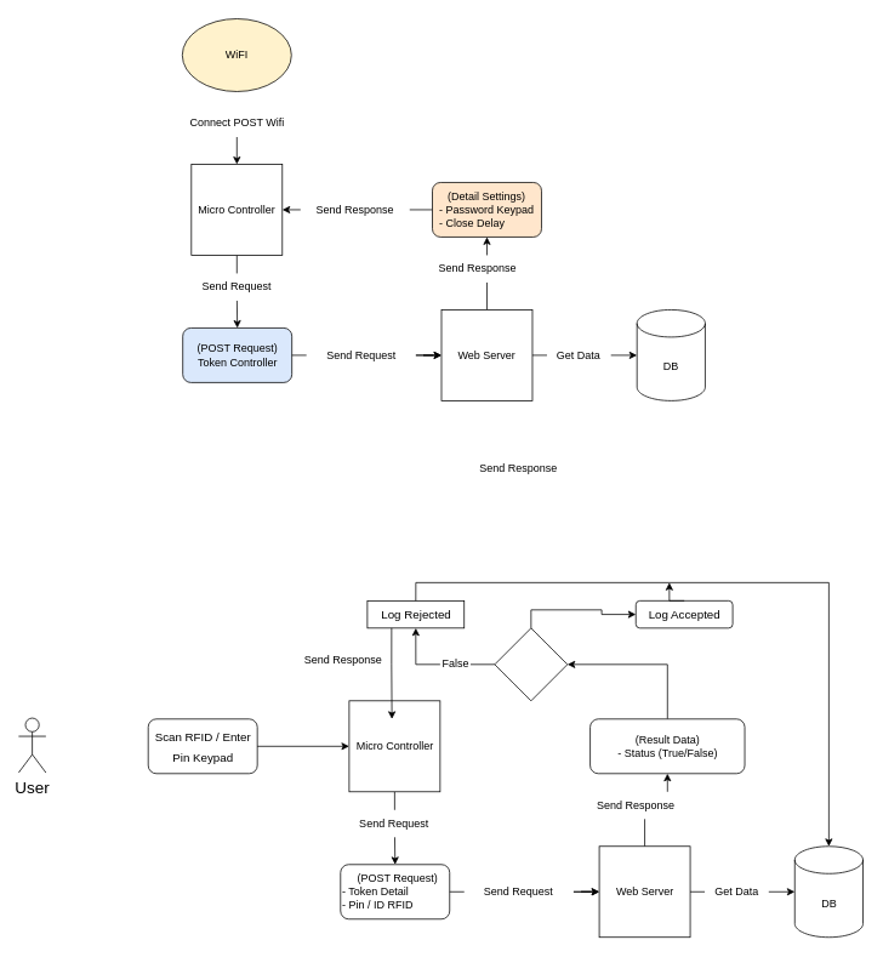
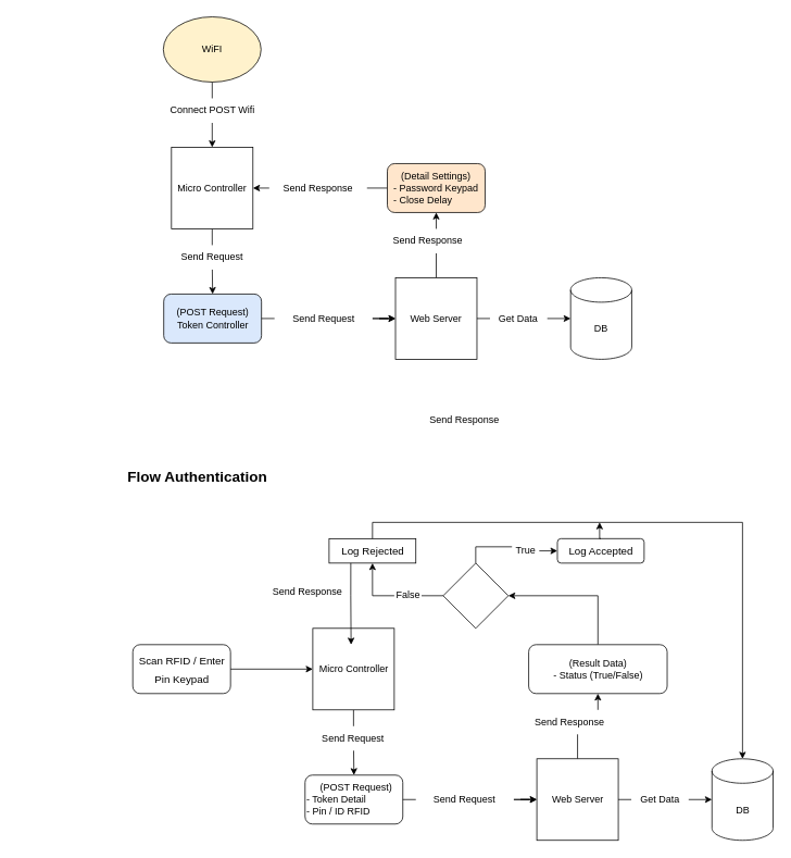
  <mxCell id="0" />
  <mxCell id="1" parent="0" />
  <mxCell id="2" style="edgeStyle=orthogonalEdgeStyle;rounded=0;orthogonalLoop=1;jettySize=auto;html=1;exitX=1;exitY=0.5;exitDx=0;exitDy=0;entryX=0;entryY=0.5;entryDx=0;entryDy=0;entryPerimeter=0;startArrow=none;" parent="1" source="16" target="7" edge="1"><mxGeometry relative="1" as="geometry" /></mxCell>
  <mxCell id="3" style="edgeStyle=orthogonalEdgeStyle;rounded=0;orthogonalLoop=1;jettySize=auto;html=1;exitX=0.5;exitY=0;exitDx=0;exitDy=0;entryX=0.5;entryY=1;entryDx=0;entryDy=0;" parent="1" source="4" target="19" edge="1"><mxGeometry relative="1" as="geometry" /></mxCell>
  <mxCell id="4" value="Web Server" style="whiteSpace=wrap;html=1;aspect=fixed;" parent="1" vertex="1"><mxGeometry x="485" y="340" width="100" height="100" as="geometry" /></mxCell>
  <mxCell id="5" style="edgeStyle=orthogonalEdgeStyle;rounded=0;orthogonalLoop=1;jettySize=auto;html=1;exitX=0.5;exitY=1;exitDx=0;exitDy=0;entryX=0.5;entryY=0;entryDx=0;entryDy=0;" parent="1" source="6" target="9" edge="1"><mxGeometry relative="1" as="geometry" /></mxCell>
  <mxCell id="6" value="Micro Controller" style="whiteSpace=wrap;html=1;aspect=fixed;" parent="1" vertex="1"><mxGeometry x="210" y="180" width="100" height="100" as="geometry" /></mxCell>
  <mxCell id="7" value="DB" style="shape=cylinder3;whiteSpace=wrap;html=1;boundedLbl=1;backgroundOutline=1;size=15;" parent="1" vertex="1"><mxGeometry x="700" y="340" width="75" height="100" as="geometry" /></mxCell>
  <mxCell id="8" style="edgeStyle=orthogonalEdgeStyle;rounded=0;orthogonalLoop=1;jettySize=auto;html=1;exitX=1;exitY=0.5;exitDx=0;exitDy=0;entryX=0;entryY=0.5;entryDx=0;entryDy=0;startArrow=none;" parent="1" source="21" target="4" edge="1"><mxGeometry relative="1" as="geometry" /></mxCell>
  <mxCell id="9" value="(POST Request)&lt;br&gt;Token Controller" style="rounded=1;whiteSpace=wrap;html=1;fillColor=#dae8fc;" parent="1" vertex="1"><mxGeometry x="200.5" y="360" width="120" height="60" as="geometry" /></mxCell>
  <mxCell id="10" style="edgeStyle=orthogonalEdgeStyle;rounded=0;orthogonalLoop=1;jettySize=auto;html=1;exitX=0.5;exitY=1;exitDx=0;exitDy=0;entryX=0.5;entryY=0;entryDx=0;entryDy=0;startArrow=none;" parent="1" source="14" target="6" edge="1"><mxGeometry relative="1" as="geometry" /></mxCell>
  <mxCell id="11" value="WiFI" style="ellipse;whiteSpace=wrap;html=1;fillColor=#fff2cc;" parent="1" vertex="1"><mxGeometry x="200" y="20" width="120" height="80" as="geometry" /></mxCell>
  <mxCell id="12" value="Send Request" style="text;html=1;strokeColor=none;fillColor=default;align=center;verticalAlign=middle;whiteSpace=wrap;rounded=0;" parent="1" vertex="1"><mxGeometry x="199.5" y="300" width="120" height="30" as="geometry" /></mxCell>
  <mxCell id="13" value="Send Response" style="text;html=1;align=center;verticalAlign=middle;whiteSpace=wrap;rounded=0;fillColor=default;" parent="1" vertex="1"><mxGeometry x="465" y="280" width="120" height="30" as="geometry" /></mxCell>
  <mxCell id="14" value="Connect POST Wifi" style="text;html=1;align=center;verticalAlign=middle;whiteSpace=wrap;rounded=0;fillColor=default;" parent="1" vertex="1"><mxGeometry x="200.5" y="120" width="119" height="30" as="geometry" /></mxCell>
+ <mxCell id="15" value="" style="edgeStyle=orthogonalEdgeStyle;rounded=0;orthogonalLoop=1;jettySize=auto;html=1;exitX=0.5;exitY=1;exitDx=0;exitDy=0;entryX=0.5;entryY=0;entryDx=0;entryDy=0;endArrow=none;" parent="1" source="11" target="14" edge="1"><mxGeometry relative="1" as="geometry"><mxPoint y="100" as="sourcePoint" x="260" /><mxPoint y="180" as="targetPoint" x="260" /></mxGeometry></mxCell>
  <mxCell id="16" value="Get Data" style="text;html=1;align=center;verticalAlign=middle;whiteSpace=wrap;rounded=0;fillColor=default;" parent="1" vertex="1"><mxGeometry x="601" y="375" width="70" height="30" as="geometry" /></mxCell>
  <mxCell id="17" value="" style="edgeStyle=orthogonalEdgeStyle;rounded=0;orthogonalLoop=1;jettySize=auto;html=1;exitX=1;exitY=0.5;exitDx=0;exitDy=0;entryX=0;entryY=0.5;entryDx=0;entryDy=0;entryPerimeter=0;endArrow=none;" parent="1" source="4" target="16" edge="1"><mxGeometry relative="1" as="geometry"><mxPoint x="670" y="390" as="sourcePoint" /><mxPoint x="830" y="390" as="targetPoint" /></mxGeometry></mxCell>
  <mxCell id="18" style="edgeStyle=orthogonalEdgeStyle;rounded=0;orthogonalLoop=1;jettySize=auto;html=1;exitX=0;exitY=0.5;exitDx=0;exitDy=0;entryX=1;entryY=0.5;entryDx=0;entryDy=0;" parent="1" source="19" target="6" edge="1"><mxGeometry relative="1" as="geometry" /></mxCell>
  <mxCell id="19" value="&lt;div style=&quot;&quot;&gt;&lt;span style=&quot;background-color: initial;&quot;&gt;(Detail Settings)&lt;/span&gt;&lt;/div&gt;&lt;div style=&quot;text-align: left;&quot;&gt;&lt;span style=&quot;background-color: initial;&quot;&gt;- Password Keypad&lt;/span&gt;&lt;/div&gt;&lt;div style=&quot;text-align: left;&quot;&gt;&lt;span style=&quot;background-color: initial;&quot;&gt;- Close Delay&lt;/span&gt;&lt;/div&gt;" style="rounded=1;whiteSpace=wrap;html=1;fillColor=#ffe6cc;" parent="1" vertex="1"><mxGeometry x="475" y="200" width="120" height="60" as="geometry" /></mxCell>
  <mxCell id="20" style="edgeStyle=orthogonalEdgeStyle;rounded=0;orthogonalLoop=1;jettySize=auto;html=1;" parent="1" source="21" target="4" edge="1"><mxGeometry relative="1" as="geometry" /></mxCell>
  <mxCell id="21" value="Send Request" style="text;html=1;strokeColor=none;fillColor=default;align=center;verticalAlign=middle;whiteSpace=wrap;rounded=0;" parent="1" vertex="1"><mxGeometry x="336.5" y="375" width="120" height="30" as="geometry" /></mxCell>
  <mxCell id="22" value="" style="edgeStyle=orthogonalEdgeStyle;rounded=0;orthogonalLoop=1;jettySize=auto;html=1;exitX=1;exitY=0.5;exitDx=0;exitDy=0;entryX=0;entryY=0.5;entryDx=0;entryDy=0;endArrow=none;" parent="1" source="9" target="21" edge="1"><mxGeometry relative="1" as="geometry"><mxPoint x="320.5" y="390" as="sourcePoint" /><mxPoint x="460" y="390" as="targetPoint" /></mxGeometry></mxCell>
  <mxCell id="23" value="Send Response" style="text;html=1;align=center;verticalAlign=middle;whiteSpace=wrap;rounded=0;fillColor=default;" parent="1" vertex="1"><mxGeometry x="330" y="215" width="120" height="30" as="geometry" /></mxCell>
- <mxCell id="24" value="User" style="shape=umlActor;verticalLabelPosition=bottom;verticalAlign=top;html=1;outlineConnect=0;fontSize=18;fillColor=none;" parent="1" vertex="1"><mxGeometry x="20" y="789" width="30" height="60" as="geometry" /></mxCell>
  <mxCell id="25" style="edgeStyle=orthogonalEdgeStyle;rounded=0;orthogonalLoop=1;jettySize=auto;html=1;exitX=1;exitY=0.5;exitDx=0;exitDy=0;entryX=0;entryY=0.5;entryDx=0;entryDy=0;entryPerimeter=0;startArrow=none;" parent="1" source="35" target="30" edge="1"><mxGeometry relative="1" as="geometry" /></mxCell>
  <mxCell id="26" style="edgeStyle=orthogonalEdgeStyle;rounded=0;orthogonalLoop=1;jettySize=auto;html=1;exitX=0.5;exitY=0;exitDx=0;exitDy=0;entryX=0.5;entryY=1;entryDx=0;entryDy=0;" parent="1" source="27" target="38" edge="1"><mxGeometry relative="1" as="geometry" /></mxCell>
  <mxCell id="27" value="Web Server" style="whiteSpace=wrap;html=1;aspect=fixed;" parent="1" vertex="1"><mxGeometry x="658.5" y="930" width="100" height="100" as="geometry" /></mxCell>
  <mxCell id="28" style="edgeStyle=orthogonalEdgeStyle;rounded=0;orthogonalLoop=1;jettySize=auto;html=1;exitX=0.5;exitY=1;exitDx=0;exitDy=0;entryX=0.5;entryY=0;entryDx=0;entryDy=0;" parent="1" source="29" target="32" edge="1"><mxGeometry relative="1" as="geometry" /></mxCell>
  <mxCell id="29" value="Micro Controller" style="whiteSpace=wrap;html=1;aspect=fixed;" parent="1" vertex="1"><mxGeometry x="383.5" y="770" width="100" height="100" as="geometry" /></mxCell>
  <mxCell id="30" value="DB" style="shape=cylinder3;whiteSpace=wrap;html=1;boundedLbl=1;backgroundOutline=1;size=15;" parent="1" vertex="1"><mxGeometry x="873.5" y="930" width="75" height="100" as="geometry" /></mxCell>
  <mxCell id="31" style="edgeStyle=orthogonalEdgeStyle;rounded=0;orthogonalLoop=1;jettySize=auto;html=1;exitX=1;exitY=0.5;exitDx=0;exitDy=0;entryX=0;entryY=0.5;entryDx=0;entryDy=0;startArrow=none;" parent="1" source="40" target="27" edge="1"><mxGeometry relative="1" as="geometry" /></mxCell>
  <mxCell id="32" value="&lt;div style=&quot;text-align: center;&quot;&gt;&lt;span style=&quot;background-color: initial;&quot;&gt;&amp;nbsp; &amp;nbsp; &amp;nbsp;(POST Request)&lt;/span&gt;&lt;/div&gt;- Token Detail&lt;br&gt;- Pin / ID RFID" style="rounded=1;whiteSpace=wrap;html=1;align=left;" parent="1" vertex="1"><mxGeometry x="374" y="950" width="120" height="60" as="geometry" /></mxCell>
  <mxCell id="33" value="Send Request" style="text;html=1;strokeColor=none;fillColor=default;align=center;verticalAlign=middle;whiteSpace=wrap;rounded=0;" parent="1" vertex="1"><mxGeometry x="373" y="890" width="120" height="30" as="geometry" /></mxCell>
  <mxCell id="34" value="Send Response" style="text;html=1;align=center;verticalAlign=middle;whiteSpace=wrap;rounded=0;fillColor=default;" parent="1" vertex="1"><mxGeometry x="638.5" y="870" width="120" height="30" as="geometry" /></mxCell>
  <mxCell id="35" value="Get Data" style="text;html=1;align=center;verticalAlign=middle;whiteSpace=wrap;rounded=0;fillColor=default;" parent="1" vertex="1"><mxGeometry x="774.5" y="965" width="70" height="30" as="geometry" /></mxCell>
  <mxCell id="36" value="" style="edgeStyle=orthogonalEdgeStyle;rounded=0;orthogonalLoop=1;jettySize=auto;html=1;exitX=1;exitY=0.5;exitDx=0;exitDy=0;entryX=0;entryY=0.5;entryDx=0;entryDy=0;entryPerimeter=0;endArrow=none;" parent="1" source="27" target="35" edge="1"><mxGeometry relative="1" as="geometry"><mxPoint x="843.5" y="980" as="sourcePoint" /><mxPoint x="1003.5" y="980" as="targetPoint" /></mxGeometry></mxCell>
  <mxCell id="37" style="edgeStyle=orthogonalEdgeStyle;rounded=0;orthogonalLoop=1;jettySize=auto;html=1;exitX=0.5;exitY=0;exitDx=0;exitDy=0;entryX=1;entryY=0.5;entryDx=0;entryDy=0;fontSize=13;" parent="1" source="38" target="47" edge="1"><mxGeometry relative="1" as="geometry" /></mxCell>
  <mxCell id="38" value="&lt;div style=&quot;&quot;&gt;&lt;span style=&quot;background-color: initial;&quot;&gt;(Result Data)&lt;/span&gt;&lt;/div&gt;&lt;div style=&quot;text-align: left;&quot;&gt;&lt;span style=&quot;background-color: initial;&quot;&gt;- Status (True/False)&lt;/span&gt;&lt;/div&gt;" style="rounded=1;whiteSpace=wrap;html=1;" parent="1" vertex="1"><mxGeometry x="648.5" y="790" width="170" height="60" as="geometry" /></mxCell>
  <mxCell id="39" style="edgeStyle=orthogonalEdgeStyle;rounded=0;orthogonalLoop=1;jettySize=auto;html=1;" parent="1" source="40" target="27" edge="1"><mxGeometry relative="1" as="geometry" /></mxCell>
  <mxCell id="40" value="Send Request" style="text;html=1;strokeColor=none;fillColor=default;align=center;verticalAlign=middle;whiteSpace=wrap;rounded=0;" parent="1" vertex="1"><mxGeometry x="510" y="965" width="120" height="30" as="geometry" /></mxCell>
  <mxCell id="41" value="" style="edgeStyle=orthogonalEdgeStyle;rounded=0;orthogonalLoop=1;jettySize=auto;html=1;exitX=1;exitY=0.5;exitDx=0;exitDy=0;entryX=0;entryY=0.5;entryDx=0;entryDy=0;endArrow=none;" parent="1" source="32" target="40" edge="1"><mxGeometry relative="1" as="geometry"><mxPoint x="494" y="980" as="sourcePoint" /><mxPoint x="633.5" y="980" as="targetPoint" /></mxGeometry></mxCell>
  <mxCell id="42" value="Send Response" style="text;html=1;align=center;verticalAlign=middle;whiteSpace=wrap;rounded=0;" parent="1" vertex="1"><mxGeometry x="316.5" y="710" width="120" height="30" as="geometry" /></mxCell>
  <mxCell id="43" style="edgeStyle=orthogonalEdgeStyle;rounded=0;orthogonalLoop=1;jettySize=auto;html=1;exitX=1;exitY=0.5;exitDx=0;exitDy=0;entryX=0;entryY=0.5;entryDx=0;entryDy=0;fontSize=13;" parent="1" source="44" target="29" edge="1"><mxGeometry relative="1" as="geometry" /></mxCell>
  <mxCell id="44" value="&lt;font style=&quot;font-size: 13px&quot;&gt;Scan RFID / Enter Pin Keypad&lt;/font&gt;" style="rounded=1;whiteSpace=wrap;html=1;fontSize=18;fillColor=none;" parent="1" vertex="1"><mxGeometry x="162.5" y="790" width="120" height="60" as="geometry" /></mxCell>
  <mxCell id="45" style="edgeStyle=orthogonalEdgeStyle;rounded=0;orthogonalLoop=1;jettySize=auto;html=1;exitX=0;exitY=0.5;exitDx=0;exitDy=0;entryX=0.5;entryY=1;entryDx=0;entryDy=0;fontSize=13;" parent="1" source="47" target="50" edge="1"><mxGeometry relative="1" as="geometry" /></mxCell>
  <mxCell id="46" style="edgeStyle=orthogonalEdgeStyle;rounded=0;orthogonalLoop=1;jettySize=auto;html=1;exitX=0.5;exitY=0;exitDx=0;exitDy=0;fontSize=13;" parent="1" source="47" target="52" edge="1"><mxGeometry relative="1" as="geometry" /></mxCell>
  <mxCell id="47" value="" style="rhombus;whiteSpace=wrap;html=1;fontSize=13;fillColor=none;" parent="1" vertex="1"><mxGeometry x="543.5" y="690" width="80" height="80" as="geometry" /></mxCell>
  <mxCell id="48" style="edgeStyle=orthogonalEdgeStyle;rounded=0;orthogonalLoop=1;jettySize=auto;html=1;exitX=0.5;exitY=0;exitDx=0;exitDy=0;fontSize=13;" parent="1" source="50" target="30" edge="1"><mxGeometry relative="1" as="geometry" /></mxCell>
  <mxCell id="49" style="edgeStyle=orthogonalEdgeStyle;rounded=0;orthogonalLoop=1;jettySize=auto;html=1;exitX=0.25;exitY=1;exitDx=0;exitDy=0;entryX=0.47;entryY=0.2;entryDx=0;entryDy=0;entryPerimeter=0;fontSize=13;" parent="1" source="50" target="29" edge="1"><mxGeometry relative="1" as="geometry" /></mxCell>
  <mxCell id="50" value="Log Rejected" style="whiteSpace=wrap;html=1;fontSize=13;fillColor=none;rounded=0;" parent="1" vertex="1"><mxGeometry x="403.5" y="660" width="106.5" height="30" as="geometry" /></mxCell>
  <mxCell id="51" style="edgeStyle=orthogonalEdgeStyle;rounded=0;orthogonalLoop=1;jettySize=auto;html=1;exitX=0.5;exitY=0;exitDx=0;exitDy=0;fontSize=13;" parent="1" source="52" edge="1"><mxGeometry relative="1" as="geometry"><mxPoint x="735.556" y="640" as="targetPoint" /></mxGeometry></mxCell>
- <mxCell id="52" value="Log Accepted" style="rounded=1;whiteSpace=wrap;html=1;fontSize=13;fillColor=none;" parent="1" vertex="1"><mxGeometry x="698.75" y="660" width="106.5" height="30" as="geometry" /></mxCell>
+ <mxCell id="52" value="Log Accepted" style="rounded=1;whiteSpace=wrap;html=1;fontSize=13;fillColor=none;" parent="1" vertex="1"><mxGeometry x="683.75" y="660" width="106.5" height="30" as="geometry" /></mxCell>
  <mxCell id="53" value="False" style="text;html=1;align=center;verticalAlign=middle;whiteSpace=wrap;rounded=0;fillColor=default;" parent="1" vertex="1"><mxGeometry x="483.5" y="715" width="33.5" height="30" as="geometry" /></mxCell>
+ <mxCell id="54" value="True" style="text;html=1;align=center;verticalAlign=middle;whiteSpace=wrap;rounded=0;fillColor=default;" parent="1" vertex="1"><mxGeometry x="628" y="660" width="33.5" height="30" as="geometry" /></mxCell>
  <mxCell id="55" value="Send Response" style="text;html=1;align=center;verticalAlign=middle;whiteSpace=wrap;rounded=0;" parent="1" vertex="1"><mxGeometry x="510" y="500" width="120" height="30" as="geometry" /></mxCell>
+ <mxCell id="56" value="&lt;font style=&quot;font-size: 18px;&quot;&gt;&lt;b&gt;Flow Authentication&lt;/b&gt;&lt;/font&gt;" style="text;html=1;strokeColor=none;fillColor=none;align=center;verticalAlign=middle;whiteSpace=wrap;rounded=0;" parent="1" vertex="1"><mxGeometry x="146.5" y="570" width="190" height="30" as="geometry" /></mxCell>
